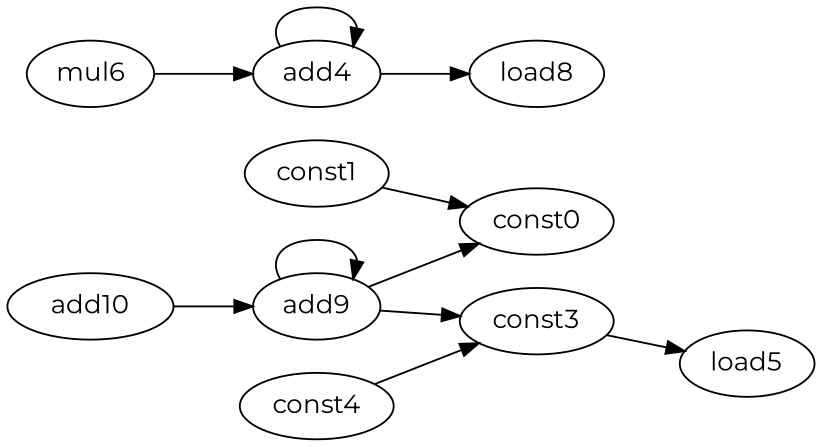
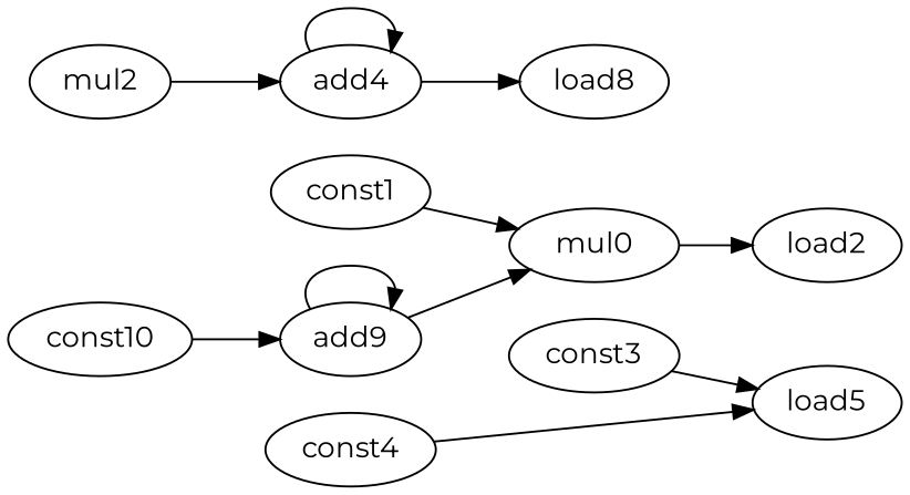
  digraph {
    fontname=Montserrat
    rankdir=LR
    node [fontname=Montserrat opcode=mul]
    edge [fontname=Montserrat operand=0]
-   mul0 [label=const0]
+   load2 [opcode=load]
+   mul0
    const1 [opcode=const]
    n4 [label=add4 opcode=add]
-   mul6
+   mul6 [label=mul2]
    n6 [label=const3]
    load5 [opcode=load]
    const4 [opcode=const]
    n9 [label=load8 opcode=output]
    add9 [opcode=add]
-   const10 [opcode=const label=add10]
+   const10 [opcode=const]
+   mul0 -> load2
    const1 -> mul0
    n4 -> n4 [operand=1]
    n4 -> n9
    mul6 -> n4
    n6 -> load5
-   const4 -> n6
+   const4 -> load5
    add9 -> mul0 [operand=1]
-   add9 -> n6 [operand=1]
    add9 -> add9
    const10 -> add9 [operand=1]
  }
